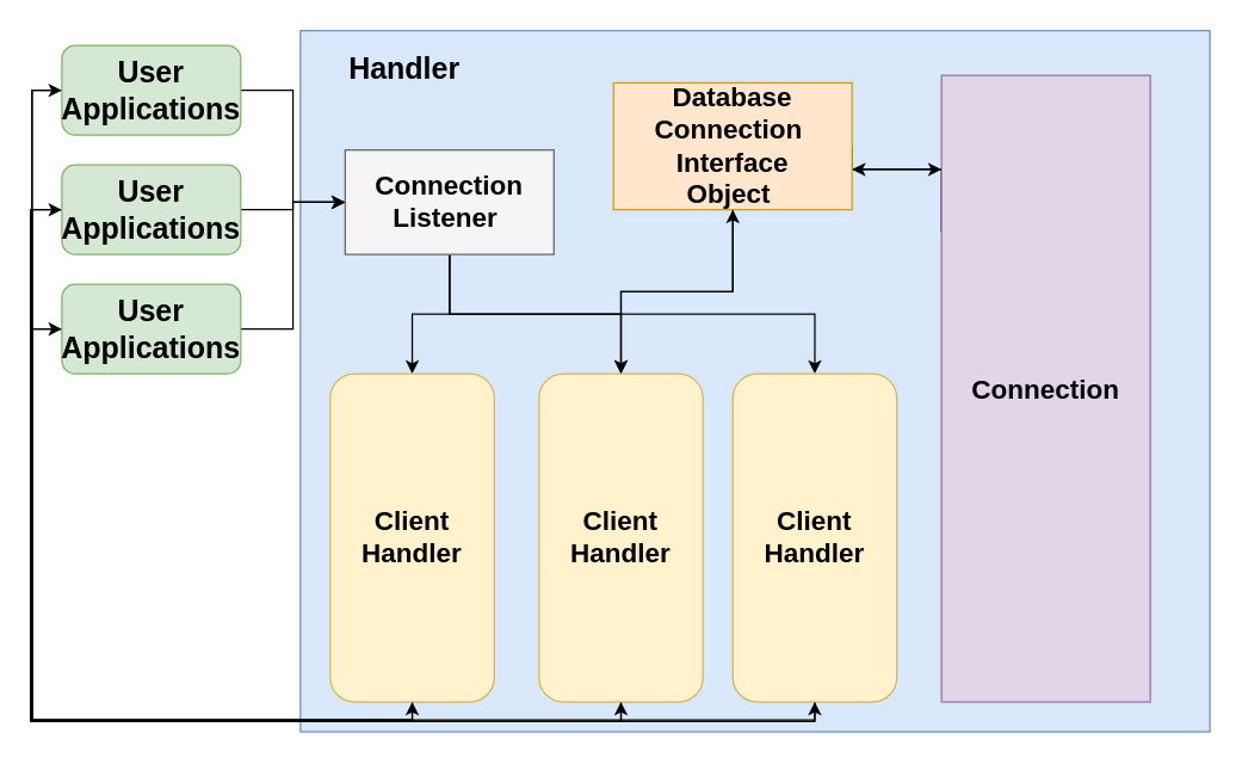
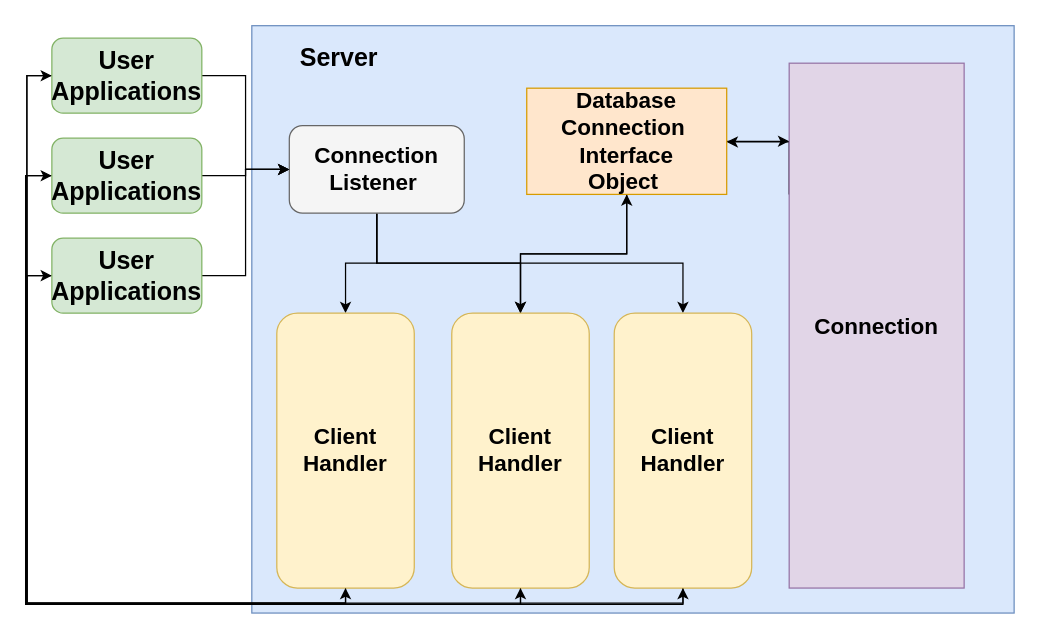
  <mxCell id="0" />
  <mxCell id="1" parent="0" />
  <mxCell id="2" value="" style="rounded=0;whiteSpace=wrap;html=1;fillColor=#dae8fc;strokeColor=#6c8ebf;fontColor=default;" parent="1" vertex="1"><mxGeometry x="201" y="20" width="610" height="470" as="geometry" /></mxCell>
- <mxCell id="3" value="&lt;font style=&quot;font-size: 20px&quot;&gt;&lt;b&gt;Handler&lt;/b&gt;&lt;/font&gt;" style="text;html=1;strokeColor=none;fillColor=none;align=center;verticalAlign=middle;whiteSpace=wrap;rounded=0;fontColor=default;" parent="1" vertex="1"><mxGeometry x="221" y="30" width="100" height="30" as="geometry" /></mxCell>
+ <mxCell id="3" value="&lt;font style=&quot;font-size: 20px&quot;&gt;&lt;b&gt;Server&lt;/b&gt;&lt;/font&gt;" style="text;html=1;strokeColor=none;fillColor=none;align=center;verticalAlign=middle;whiteSpace=wrap;rounded=0;fontColor=default;" parent="1" vertex="1"><mxGeometry x="221" y="30" width="100" height="30" as="geometry" /></mxCell>
  <mxCell id="4" style="edgeStyle=orthogonalEdgeStyle;rounded=0;orthogonalLoop=1;jettySize=auto;html=1;exitX=0;exitY=0.25;exitDx=0;exitDy=0;fontSize=18;fontColor=default;strokeColor=default;labelBackgroundColor=default;" parent="1" source="5" target="8" edge="1"><mxGeometry relative="1" as="geometry"><Array as="points"><mxPoint x="631" y="113" /></Array></mxGeometry></mxCell>
  <mxCell id="5" value="&lt;b&gt;&lt;font style=&quot;font-size: 18px&quot;&gt;Connection&lt;/font&gt;&lt;/b&gt;" style="rounded=0;whiteSpace=wrap;html=1;fontSize=20;strokeColor=#9673a6;fillColor=#e1d5e7;fontColor=default;" parent="1" vertex="1"><mxGeometry x="631" y="50" width="140" height="420" as="geometry" /></mxCell>
  <mxCell id="6" style="edgeStyle=orthogonalEdgeStyle;rounded=0;orthogonalLoop=1;jettySize=auto;html=1;entryX=0.5;entryY=0;entryDx=0;entryDy=0;labelBackgroundColor=default;fontSize=20;fontColor=default;strokeColor=default;" parent="1" source="8" target="15" edge="1"><mxGeometry relative="1" as="geometry" /></mxCell>
  <mxCell id="7" style="edgeStyle=orthogonalEdgeStyle;rounded=0;orthogonalLoop=1;jettySize=auto;html=1;exitX=1;exitY=0.5;exitDx=0;exitDy=0;labelBackgroundColor=default;fontSize=20;fontColor=default;strokeColor=default;" parent="1" source="8" target="5" edge="1"><mxGeometry relative="1" as="geometry"><Array as="points"><mxPoint x="621" y="113" /><mxPoint x="621" y="113" /></Array></mxGeometry></mxCell>
- <mxCell id="8" value="&lt;b&gt;Database Connection&amp;nbsp;&lt;/b&gt;&lt;br&gt;&lt;b&gt;Interface&lt;br&gt;Object&lt;/b&gt;&amp;nbsp;" style="rounded=0;whiteSpace=wrap;html=1;fontSize=18;strokeColor=#d79b00;fillColor=#ffe6cc;fontColor=default;" parent="1" vertex="1"><mxGeometry x="411" y="55" width="160" height="85" as="geometry" /></mxCell>
+ <mxCell id="8" value="&lt;b&gt;Database Connection&amp;nbsp;&lt;/b&gt;&lt;br&gt;&lt;b&gt;Interface&lt;br&gt;Object&lt;/b&gt;&amp;nbsp;" style="rounded=0;whiteSpace=wrap;html=1;fontSize=18;strokeColor=#d79b00;fillColor=#ffe6cc;fontColor=default;" parent="1" vertex="1"><mxGeometry x="421" y="70" width="160" height="85" as="geometry" /></mxCell>
  <mxCell id="9" style="edgeStyle=orthogonalEdgeStyle;rounded=0;orthogonalLoop=1;jettySize=auto;html=1;entryX=0.5;entryY=0;entryDx=0;entryDy=0;labelBackgroundColor=default;fontSize=20;fontColor=default;strokeColor=default;" parent="1" source="12" target="19" edge="1"><mxGeometry relative="1" as="geometry" /></mxCell>
  <mxCell id="10" style="edgeStyle=orthogonalEdgeStyle;rounded=0;orthogonalLoop=1;jettySize=auto;html=1;labelBackgroundColor=default;fontSize=20;fontColor=default;strokeColor=default;" parent="1" source="12" target="15" edge="1"><mxGeometry relative="1" as="geometry" /></mxCell>
  <mxCell id="11" style="edgeStyle=orthogonalEdgeStyle;rounded=0;orthogonalLoop=1;jettySize=auto;html=1;exitX=0.5;exitY=1;exitDx=0;exitDy=0;entryX=0.5;entryY=0;entryDx=0;entryDy=0;labelBackgroundColor=default;fontSize=20;fontColor=default;strokeColor=default;" parent="1" source="12" target="17" edge="1"><mxGeometry relative="1" as="geometry" /></mxCell>
- <mxCell id="12" value="&lt;b&gt;Connection Listener&amp;nbsp;&lt;/b&gt;" style="rounded=0;whiteSpace=wrap;html=1;fontSize=18;fontColor=default;strokeColor=#666666;fillColor=#f5f5f5;" parent="1" vertex="1"><mxGeometry x="231" y="100" width="140" height="70" as="geometry" /></mxCell>
+ <mxCell id="12" value="&lt;b&gt;Connection Listener&amp;nbsp;&lt;/b&gt;" style="whiteSpace=wrap;html=1;fontSize=18;fontColor=default;strokeColor=#666666;fillColor=#f5f5f5;rounded=1;" parent="1" vertex="1"><mxGeometry x="231" y="100" width="140" height="70" as="geometry" /></mxCell>
  <mxCell id="13" style="edgeStyle=orthogonalEdgeStyle;rounded=0;orthogonalLoop=1;jettySize=auto;html=1;exitX=0.5;exitY=0;exitDx=0;exitDy=0;labelBackgroundColor=default;fontSize=20;fontColor=default;strokeColor=default;" parent="1" source="15" target="8" edge="1"><mxGeometry relative="1" as="geometry" /></mxCell>
  <mxCell id="14" style="edgeStyle=orthogonalEdgeStyle;rounded=0;orthogonalLoop=1;jettySize=auto;html=1;entryX=0;entryY=0.5;entryDx=0;entryDy=0;labelBackgroundColor=default;fontSize=20;fontColor=default;strokeColor=default;" parent="1" source="15" target="28" edge="1"><mxGeometry relative="1" as="geometry"><Array as="points"><mxPoint x="416" y="483" /><mxPoint x="21" y="483" /><mxPoint x="21" y="220" /></Array></mxGeometry></mxCell>
  <mxCell id="15" value="&lt;b&gt;Client Handler&lt;/b&gt;" style="rounded=1;whiteSpace=wrap;html=1;fontSize=18;strokeColor=#d6b656;fillColor=#fff2cc;fontColor=default;" parent="1" vertex="1"><mxGeometry x="361" y="250" width="110" height="220" as="geometry" /></mxCell>
  <mxCell id="16" style="edgeStyle=orthogonalEdgeStyle;rounded=0;orthogonalLoop=1;jettySize=auto;html=1;entryX=0;entryY=0.5;entryDx=0;entryDy=0;labelBackgroundColor=default;fontSize=20;fontColor=default;strokeColor=default;" parent="1" source="17" target="22" edge="1"><mxGeometry relative="1" as="geometry"><Array as="points"><mxPoint x="546" y="483" /><mxPoint x="21" y="483" /><mxPoint x="21" y="60" /></Array></mxGeometry></mxCell>
  <mxCell id="17" value="&lt;b&gt;Client Handler&lt;/b&gt;" style="rounded=1;whiteSpace=wrap;html=1;fontSize=18;strokeColor=#d6b656;fillColor=#fff2cc;fontColor=default;" parent="1" vertex="1"><mxGeometry x="491" y="250" width="110" height="220" as="geometry" /></mxCell>
  <mxCell id="18" style="edgeStyle=orthogonalEdgeStyle;rounded=0;orthogonalLoop=1;jettySize=auto;html=1;entryX=0;entryY=0.5;entryDx=0;entryDy=0;labelBackgroundColor=default;fontSize=20;fontColor=default;strokeColor=default;" parent="1" source="19" target="25" edge="1"><mxGeometry relative="1" as="geometry"><Array as="points"><mxPoint x="276" y="482" /><mxPoint x="21" y="482" /><mxPoint x="21" y="140" /></Array></mxGeometry></mxCell>
  <mxCell id="19" value="&lt;b&gt;Client Handler&lt;/b&gt;" style="rounded=1;whiteSpace=wrap;html=1;fontSize=18;strokeColor=#d6b656;fillColor=#fff2cc;fontColor=default;" parent="1" vertex="1"><mxGeometry x="221" y="250" width="110" height="220" as="geometry" /></mxCell>
  <mxCell id="20" style="edgeStyle=orthogonalEdgeStyle;rounded=0;orthogonalLoop=1;jettySize=auto;html=1;entryX=0;entryY=0.5;entryDx=0;entryDy=0;labelBackgroundColor=default;fontSize=20;fontColor=default;strokeColor=default;" parent="1" source="22" target="12" edge="1"><mxGeometry relative="1" as="geometry" /></mxCell>
  <mxCell id="21" style="edgeStyle=orthogonalEdgeStyle;rounded=0;orthogonalLoop=1;jettySize=auto;html=1;entryX=0.5;entryY=1;entryDx=0;entryDy=0;labelBackgroundColor=default;fontColor=default;strokeColor=default;" edge="1" parent="1" source="22" target="17"><mxGeometry relative="1" as="geometry"><Array as="points"><mxPoint x="21" y="60" /><mxPoint x="21" y="482" /><mxPoint x="546" y="482" /></Array></mxGeometry></mxCell>
  <mxCell id="22" value="&lt;b&gt;&lt;font style=&quot;font-size: 20px&quot;&gt;User Applications&lt;/font&gt;&lt;/b&gt;" style="rounded=1;whiteSpace=wrap;html=1;fontSize=18;strokeColor=#82b366;fillColor=#d5e8d4;fontColor=default;" parent="1" vertex="1"><mxGeometry x="41" y="30" width="120" height="60" as="geometry" /></mxCell>
  <mxCell id="23" style="edgeStyle=orthogonalEdgeStyle;rounded=0;orthogonalLoop=1;jettySize=auto;html=1;labelBackgroundColor=default;fontSize=20;fontColor=default;strokeColor=default;" parent="1" source="25" target="12" edge="1"><mxGeometry relative="1" as="geometry" /></mxCell>
  <mxCell id="24" style="edgeStyle=orthogonalEdgeStyle;rounded=0;orthogonalLoop=1;jettySize=auto;html=1;entryX=0.5;entryY=1;entryDx=0;entryDy=0;labelBackgroundColor=default;fontColor=default;strokeColor=default;" edge="1" parent="1" source="25" target="15"><mxGeometry relative="1" as="geometry"><Array as="points"><mxPoint x="20" y="140" /><mxPoint x="20" y="483" /><mxPoint x="416" y="483" /></Array></mxGeometry></mxCell>
  <mxCell id="25" value="&lt;b&gt;&lt;font style=&quot;font-size: 20px&quot;&gt;User Applications&lt;/font&gt;&lt;/b&gt;" style="rounded=1;whiteSpace=wrap;html=1;fontSize=18;strokeColor=#82b366;fillColor=#d5e8d4;fontColor=default;" parent="1" vertex="1"><mxGeometry x="41" y="110" width="120" height="60" as="geometry" /></mxCell>
  <mxCell id="26" style="edgeStyle=orthogonalEdgeStyle;rounded=0;orthogonalLoop=1;jettySize=auto;html=1;entryX=0;entryY=0.5;entryDx=0;entryDy=0;labelBackgroundColor=default;fontSize=20;fontColor=default;strokeColor=default;" parent="1" source="28" target="12" edge="1"><mxGeometry relative="1" as="geometry" /></mxCell>
  <mxCell id="27" style="edgeStyle=orthogonalEdgeStyle;rounded=0;orthogonalLoop=1;jettySize=auto;html=1;entryX=0.5;entryY=1;entryDx=0;entryDy=0;strokeColor=default;labelBackgroundColor=default;fontColor=default;" edge="1" parent="1" source="28" target="19"><mxGeometry relative="1" as="geometry"><Array as="points"><mxPoint x="21" y="220" /><mxPoint x="21" y="482" /><mxPoint x="276" y="482" /></Array></mxGeometry></mxCell>
  <mxCell id="28" value="&lt;b&gt;&lt;font style=&quot;font-size: 20px&quot;&gt;User Applications&lt;/font&gt;&lt;/b&gt;" style="rounded=1;whiteSpace=wrap;html=1;fontSize=18;strokeColor=#82b366;fillColor=#d5e8d4;fontColor=default;" parent="1" vertex="1"><mxGeometry x="41" y="190" width="120" height="60" as="geometry" /></mxCell>
